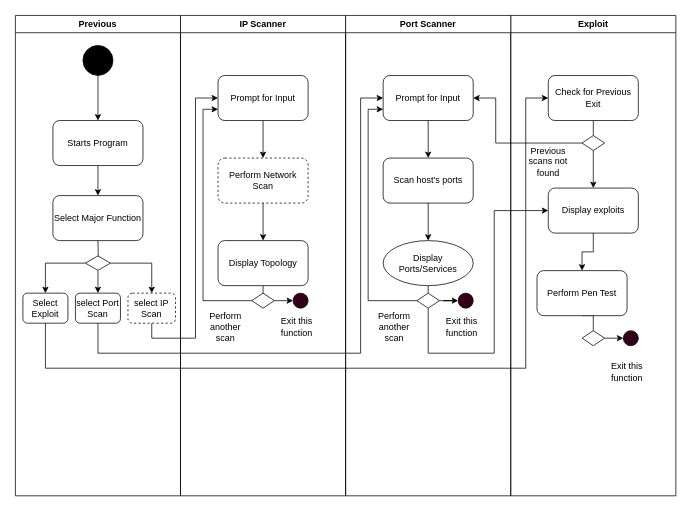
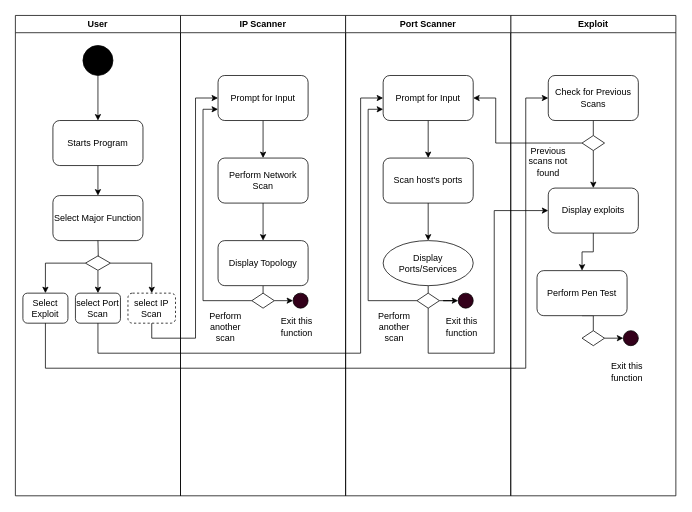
  <mxCell id="0" />
  <mxCell id="1" parent="0" />
- <mxCell id="2" value="Previous" style="swimlane;whiteSpace=wrap;html=1;" vertex="1" parent="1"><mxGeometry x="20" y="20" width="220" height="640" as="geometry" /></mxCell>
+ <mxCell id="2" value="User" style="swimlane;whiteSpace=wrap;html=1;" vertex="1" parent="1"><mxGeometry x="20" y="20" width="220" height="640" as="geometry" /></mxCell>
  <mxCell id="3" style="edgeStyle=orthogonalEdgeStyle;rounded=0;orthogonalLoop=1;jettySize=auto;html=1;exitX=0.5;exitY=1;exitDx=0;exitDy=0;entryX=0.5;entryY=0;entryDx=0;entryDy=0;" edge="1" parent="2" source="4" target="6"><mxGeometry relative="1" as="geometry" /></mxCell>
  <mxCell id="4" value="" style="ellipse;whiteSpace=wrap;html=1;aspect=fixed;fillColor=#000000;" vertex="1" parent="2"><mxGeometry x="90" y="40" width="40" height="40" as="geometry" /></mxCell>
  <mxCell id="5" style="edgeStyle=orthogonalEdgeStyle;rounded=0;orthogonalLoop=1;jettySize=auto;html=1;exitX=0.5;exitY=1;exitDx=0;exitDy=0;entryX=0.5;entryY=0;entryDx=0;entryDy=0;" edge="1" parent="2" source="6" target="7"><mxGeometry relative="1" as="geometry" /></mxCell>
  <mxCell id="6" value="Starts Program" style="rounded=1;whiteSpace=wrap;html=1;" vertex="1" parent="2"><mxGeometry x="50" y="140" width="120" height="60" as="geometry" /></mxCell>
  <mxCell id="7" value="Select Major Function" style="rounded=1;whiteSpace=wrap;html=1;" vertex="1" parent="2"><mxGeometry x="50" y="240" width="120" height="60" as="geometry" /></mxCell>
  <mxCell id="8" style="edgeStyle=orthogonalEdgeStyle;rounded=0;orthogonalLoop=1;jettySize=auto;html=1;entryX=0.5;entryY=0;entryDx=0;entryDy=0;" edge="1" parent="2" source="11" target="14"><mxGeometry relative="1" as="geometry" /></mxCell>
  <mxCell id="9" style="edgeStyle=orthogonalEdgeStyle;rounded=0;orthogonalLoop=1;jettySize=auto;html=1;entryX=0.5;entryY=0;entryDx=0;entryDy=0;" edge="1" parent="2" source="11" target="13"><mxGeometry relative="1" as="geometry" /></mxCell>
  <mxCell id="10" style="edgeStyle=orthogonalEdgeStyle;rounded=0;orthogonalLoop=1;jettySize=auto;html=1;entryX=0.5;entryY=0;entryDx=0;entryDy=0;" edge="1" parent="2" source="11" target="12"><mxGeometry relative="1" as="geometry" /></mxCell>
  <mxCell id="11" value="" style="html=1;whiteSpace=wrap;aspect=fixed;shape=isoRectangle;" vertex="1" parent="2"><mxGeometry x="93.34" y="320" width="33.33" height="20" as="geometry" /></mxCell>
  <mxCell id="12" value="select IP Scan" style="rounded=1;whiteSpace=wrap;html=1;dashed=1;" vertex="1" parent="2"><mxGeometry x="150" y="370" width="63.34" height="40" as="geometry" /></mxCell>
  <mxCell id="13" value="select Port Scan" style="rounded=1;whiteSpace=wrap;html=1;" vertex="1" parent="2"><mxGeometry x="79.99" y="370" width="60" height="40" as="geometry" /></mxCell>
  <mxCell id="14" value="Select Exploit" style="rounded=1;whiteSpace=wrap;html=1;" vertex="1" parent="2"><mxGeometry x="10.0" y="370" width="60" height="40" as="geometry" /></mxCell>
  <mxCell id="15" style="edgeStyle=orthogonalEdgeStyle;rounded=0;orthogonalLoop=1;jettySize=auto;html=1;exitX=0.5;exitY=1;exitDx=0;exitDy=0;entryX=0.513;entryY=0.044;entryDx=0;entryDy=0;entryPerimeter=0;endArrow=none;endFill=0;" edge="1" parent="2" source="7" target="11"><mxGeometry relative="1" as="geometry" /></mxCell>
  <mxCell id="16" value="Exploit" style="swimlane;whiteSpace=wrap;html=1;" vertex="1" parent="1"><mxGeometry x="680" y="20" width="220" height="640" as="geometry" /></mxCell>
  <mxCell id="17" style="edgeStyle=orthogonalEdgeStyle;rounded=0;orthogonalLoop=1;jettySize=auto;html=1;exitX=0.5;exitY=1;exitDx=0;exitDy=0;entryX=0.5;entryY=0;entryDx=0;entryDy=0;endArrow=none;endFill=0;" edge="1" parent="16" source="18" target="20"><mxGeometry relative="1" as="geometry" /></mxCell>
- <mxCell id="18" value="Check for Previous Exit" style="rounded=1;whiteSpace=wrap;html=1;" vertex="1" parent="16"><mxGeometry x="50" y="80" width="120" height="60" as="geometry" /></mxCell>
+ <mxCell id="18" value="Check for Previous Scans" style="rounded=1;whiteSpace=wrap;html=1;" vertex="1" parent="16"><mxGeometry x="50" y="80" width="120" height="60" as="geometry" /></mxCell>
  <mxCell id="19" style="edgeStyle=orthogonalEdgeStyle;rounded=0;orthogonalLoop=1;jettySize=auto;html=1;exitX=0.5;exitY=1;exitDx=0;exitDy=0;entryX=0.5;entryY=0;entryDx=0;entryDy=0;" edge="1" parent="16" source="20" target="23"><mxGeometry relative="1" as="geometry" /></mxCell>
  <mxCell id="20" value="" style="rhombus;whiteSpace=wrap;html=1;" vertex="1" parent="16"><mxGeometry x="95" y="160" width="30" height="20" as="geometry" /></mxCell>
  <mxCell id="21" value="Previous scans not found" style="text;html=1;align=center;verticalAlign=middle;whiteSpace=wrap;rounded=0;" vertex="1" parent="16"><mxGeometry x="20" y="180" width="60" height="30" as="geometry" /></mxCell>
  <mxCell id="22" style="edgeStyle=orthogonalEdgeStyle;rounded=0;orthogonalLoop=1;jettySize=auto;html=1;exitX=0.5;exitY=1;exitDx=0;exitDy=0;" edge="1" parent="16" source="23" target="25"><mxGeometry relative="1" as="geometry" /></mxCell>
  <mxCell id="23" value="Display exploits" style="rounded=1;whiteSpace=wrap;html=1;" vertex="1" parent="16"><mxGeometry x="50" y="230" width="120" height="60" as="geometry" /></mxCell>
  <mxCell id="24" style="edgeStyle=orthogonalEdgeStyle;rounded=0;orthogonalLoop=1;jettySize=auto;html=1;exitX=0.5;exitY=1;exitDx=0;exitDy=0;entryX=0.5;entryY=0;entryDx=0;entryDy=0;endArrow=none;endFill=0;" edge="1" parent="16" source="25" target="28"><mxGeometry relative="1" as="geometry" /></mxCell>
  <mxCell id="25" value="Perform Pen Test" style="rounded=1;whiteSpace=wrap;html=1;" vertex="1" parent="16"><mxGeometry x="35" y="340" width="120" height="60" as="geometry" /></mxCell>
  <mxCell id="26" value="" style="ellipse;whiteSpace=wrap;html=1;aspect=fixed;fillColor=#33001A;" vertex="1" parent="16"><mxGeometry x="150" y="420" width="20" height="20" as="geometry" /></mxCell>
  <mxCell id="27" style="edgeStyle=orthogonalEdgeStyle;rounded=0;orthogonalLoop=1;jettySize=auto;html=1;exitX=1;exitY=0.5;exitDx=0;exitDy=0;entryX=0;entryY=0.5;entryDx=0;entryDy=0;" edge="1" parent="16" source="28" target="26"><mxGeometry relative="1" as="geometry" /></mxCell>
  <mxCell id="28" value="" style="rhombus;whiteSpace=wrap;html=1;" vertex="1" parent="16"><mxGeometry x="95" y="420" width="30" height="20" as="geometry" /></mxCell>
  <mxCell id="29" value="Exit this function" style="text;html=1;align=center;verticalAlign=middle;whiteSpace=wrap;rounded=0;" vertex="1" parent="16"><mxGeometry x="125" y="460" width="60" height="30" as="geometry" /></mxCell>
  <mxCell id="30" value="IP Scanner" style="swimlane;whiteSpace=wrap;html=1;startSize=23;" vertex="1" parent="1"><mxGeometry x="240" y="20" width="220" height="640" as="geometry" /></mxCell>
  <mxCell id="31" style="edgeStyle=orthogonalEdgeStyle;rounded=0;orthogonalLoop=1;jettySize=auto;html=1;exitX=0.5;exitY=1;exitDx=0;exitDy=0;entryX=0.5;entryY=0;entryDx=0;entryDy=0;" edge="1" parent="30" source="32" target="34"><mxGeometry relative="1" as="geometry" /></mxCell>
  <mxCell id="32" value="Prompt for Input" style="rounded=1;whiteSpace=wrap;html=1;" vertex="1" parent="30"><mxGeometry x="50" y="80" width="120" height="60" as="geometry" /></mxCell>
  <mxCell id="33" style="edgeStyle=orthogonalEdgeStyle;rounded=0;orthogonalLoop=1;jettySize=auto;html=1;exitX=0.5;exitY=1;exitDx=0;exitDy=0;entryX=0.5;entryY=0;entryDx=0;entryDy=0;" edge="1" parent="30" source="34" target="36"><mxGeometry relative="1" as="geometry" /></mxCell>
- <mxCell id="34" value="Perform Network Scan" style="rounded=1;whiteSpace=wrap;html=1;dashed=1;" vertex="1" parent="30"><mxGeometry x="50" y="190" width="120" height="60" as="geometry" /></mxCell>
+ <mxCell id="34" value="Perform Network Scan" style="rounded=1;whiteSpace=wrap;html=1;" vertex="1" parent="30"><mxGeometry x="50" y="190" width="120" height="60" as="geometry" /></mxCell>
  <mxCell id="35" style="edgeStyle=orthogonalEdgeStyle;rounded=0;orthogonalLoop=1;jettySize=auto;html=1;exitX=0.5;exitY=1;exitDx=0;exitDy=0;entryX=0.5;entryY=0;entryDx=0;entryDy=0;endArrow=none;endFill=0;" edge="1" parent="30" source="36" target="39"><mxGeometry relative="1" as="geometry" /></mxCell>
  <mxCell id="36" value="Display Topology" style="rounded=1;whiteSpace=wrap;html=1;" vertex="1" parent="30"><mxGeometry x="50" y="300" width="120" height="60" as="geometry" /></mxCell>
  <mxCell id="37" style="edgeStyle=orthogonalEdgeStyle;rounded=0;orthogonalLoop=1;jettySize=auto;html=1;exitX=1;exitY=0.5;exitDx=0;exitDy=0;entryX=0;entryY=0.5;entryDx=0;entryDy=0;" edge="1" parent="30" source="39" target="40"><mxGeometry relative="1" as="geometry" /></mxCell>
  <mxCell id="38" style="edgeStyle=orthogonalEdgeStyle;rounded=0;orthogonalLoop=1;jettySize=auto;html=1;exitX=0;exitY=0.5;exitDx=0;exitDy=0;entryX=0;entryY=0.75;entryDx=0;entryDy=0;" edge="1" parent="30" source="39" target="32"><mxGeometry relative="1" as="geometry" /></mxCell>
  <mxCell id="39" value="" style="rhombus;whiteSpace=wrap;html=1;" vertex="1" parent="30"><mxGeometry x="95" y="370" width="30" height="20" as="geometry" /></mxCell>
  <mxCell id="40" value="" style="ellipse;whiteSpace=wrap;html=1;aspect=fixed;fillColor=#33001A;" vertex="1" parent="30"><mxGeometry x="150" y="370" width="20" height="20" as="geometry" /></mxCell>
  <mxCell id="41" value="Exit this function" style="text;html=1;align=center;verticalAlign=middle;whiteSpace=wrap;rounded=0;" vertex="1" parent="30"><mxGeometry x="125" y="400" width="60" height="30" as="geometry" /></mxCell>
  <mxCell id="42" value="Perform another scan" style="text;html=1;align=center;verticalAlign=middle;whiteSpace=wrap;rounded=0;" vertex="1" parent="30"><mxGeometry x="30" y="400" width="60" height="30" as="geometry" /></mxCell>
  <mxCell id="43" value="Port Scanner" style="swimlane;whiteSpace=wrap;html=1;startSize=23;" vertex="1" parent="1"><mxGeometry x="460" y="20" width="220" height="640" as="geometry" /></mxCell>
  <mxCell id="44" style="edgeStyle=orthogonalEdgeStyle;rounded=0;orthogonalLoop=1;jettySize=auto;html=1;exitX=0.5;exitY=1;exitDx=0;exitDy=0;entryX=0.5;entryY=0;entryDx=0;entryDy=0;" edge="1" parent="43" source="45" target="47"><mxGeometry relative="1" as="geometry" /></mxCell>
  <mxCell id="45" value="Prompt for Input" style="rounded=1;whiteSpace=wrap;html=1;" vertex="1" parent="43"><mxGeometry x="50" y="80" width="120" height="60" as="geometry" /></mxCell>
  <mxCell id="46" style="edgeStyle=orthogonalEdgeStyle;rounded=0;orthogonalLoop=1;jettySize=auto;html=1;exitX=0.5;exitY=1;exitDx=0;exitDy=0;entryX=0.5;entryY=0;entryDx=0;entryDy=0;" edge="1" parent="43" source="47" target="50"><mxGeometry relative="1" as="geometry" /></mxCell>
  <mxCell id="47" value="Scan host's ports" style="rounded=1;whiteSpace=wrap;html=1;" vertex="1" parent="43"><mxGeometry x="50" y="190" width="120" height="60" as="geometry" /></mxCell>
  <mxCell id="48" style="edgeStyle=orthogonalEdgeStyle;rounded=0;orthogonalLoop=1;jettySize=auto;html=1;exitX=0.5;exitY=1;exitDx=0;exitDy=0;" edge="1" parent="43" source="47" target="47"><mxGeometry relative="1" as="geometry" /></mxCell>
  <mxCell id="49" style="edgeStyle=orthogonalEdgeStyle;rounded=0;orthogonalLoop=1;jettySize=auto;html=1;exitX=0.5;exitY=1;exitDx=0;exitDy=0;entryX=0.5;entryY=0;entryDx=0;entryDy=0;endArrow=none;endFill=0;" edge="1" parent="43" source="50" target="53"><mxGeometry relative="1" as="geometry" /></mxCell>
  <mxCell id="50" value="Display Ports/Services" style="ellipse;whiteSpace=wrap;html=1;" vertex="1" parent="43"><mxGeometry x="50" y="300" width="120" height="60" as="geometry" /></mxCell>
  <mxCell id="51" style="edgeStyle=orthogonalEdgeStyle;rounded=0;orthogonalLoop=1;jettySize=auto;html=1;exitX=1;exitY=0.5;exitDx=0;exitDy=0;" edge="1" parent="43" source="53" target="54"><mxGeometry relative="1" as="geometry" /></mxCell>
  <mxCell id="52" style="edgeStyle=orthogonalEdgeStyle;rounded=0;orthogonalLoop=1;jettySize=auto;html=1;exitX=0;exitY=0.5;exitDx=0;exitDy=0;entryX=0;entryY=0.75;entryDx=0;entryDy=0;" edge="1" parent="43" source="53" target="45"><mxGeometry relative="1" as="geometry" /></mxCell>
  <mxCell id="53" value="" style="rhombus;whiteSpace=wrap;html=1;" vertex="1" parent="43"><mxGeometry x="95" y="370" width="30" height="20" as="geometry" /></mxCell>
  <mxCell id="54" value="" style="ellipse;whiteSpace=wrap;html=1;aspect=fixed;fillColor=#33001A;" vertex="1" parent="43"><mxGeometry x="150" y="370" width="20" height="20" as="geometry" /></mxCell>
  <mxCell id="55" value="Exit this function" style="text;html=1;align=center;verticalAlign=middle;whiteSpace=wrap;rounded=0;" vertex="1" parent="43"><mxGeometry x="125" y="400" width="60" height="30" as="geometry" /></mxCell>
  <mxCell id="56" value="Perform another scan" style="text;html=1;align=center;verticalAlign=middle;whiteSpace=wrap;rounded=0;" vertex="1" parent="43"><mxGeometry x="35" y="400" width="60" height="30" as="geometry" /></mxCell>
  <mxCell id="57" style="edgeStyle=orthogonalEdgeStyle;rounded=0;orthogonalLoop=1;jettySize=auto;html=1;exitX=0.5;exitY=1;exitDx=0;exitDy=0;entryX=0;entryY=0.5;entryDx=0;entryDy=0;" edge="1" parent="1" source="12" target="32"><mxGeometry relative="1" as="geometry"><Array as="points"><mxPoint x="202" y="450" /><mxPoint x="260" y="450" /><mxPoint x="260" y="130" /></Array></mxGeometry></mxCell>
  <mxCell id="58" style="edgeStyle=orthogonalEdgeStyle;rounded=0;orthogonalLoop=1;jettySize=auto;html=1;exitX=0.5;exitY=1;exitDx=0;exitDy=0;entryX=0;entryY=0.5;entryDx=0;entryDy=0;" edge="1" parent="1" source="13" target="45"><mxGeometry relative="1" as="geometry"><Array as="points"><mxPoint x="130" y="470" /><mxPoint x="480" y="470" /><mxPoint x="480" y="130" /></Array></mxGeometry></mxCell>
  <mxCell id="59" style="edgeStyle=orthogonalEdgeStyle;rounded=0;orthogonalLoop=1;jettySize=auto;html=1;exitX=0.5;exitY=1;exitDx=0;exitDy=0;entryX=0;entryY=0.5;entryDx=0;entryDy=0;" edge="1" parent="1" source="14" target="18"><mxGeometry relative="1" as="geometry"><Array as="points"><mxPoint x="60" y="490" /><mxPoint x="700" y="490" /><mxPoint x="700" y="130" /></Array></mxGeometry></mxCell>
  <mxCell id="60" style="edgeStyle=orthogonalEdgeStyle;rounded=0;orthogonalLoop=1;jettySize=auto;html=1;exitX=0;exitY=0.5;exitDx=0;exitDy=0;entryX=1;entryY=0.5;entryDx=0;entryDy=0;" edge="1" parent="1" source="20" target="45"><mxGeometry relative="1" as="geometry"><Array as="points"><mxPoint x="660" y="190" /><mxPoint x="660" y="130" /></Array></mxGeometry></mxCell>
  <mxCell id="61" style="edgeStyle=orthogonalEdgeStyle;rounded=0;orthogonalLoop=1;jettySize=auto;html=1;exitX=0.5;exitY=1;exitDx=0;exitDy=0;entryX=0;entryY=0.5;entryDx=0;entryDy=0;" edge="1" parent="1" source="53" target="23"><mxGeometry relative="1" as="geometry"><Array as="points"><mxPoint x="570" y="470" /><mxPoint x="658" y="470" /><mxPoint x="658" y="280" /></Array></mxGeometry></mxCell>
